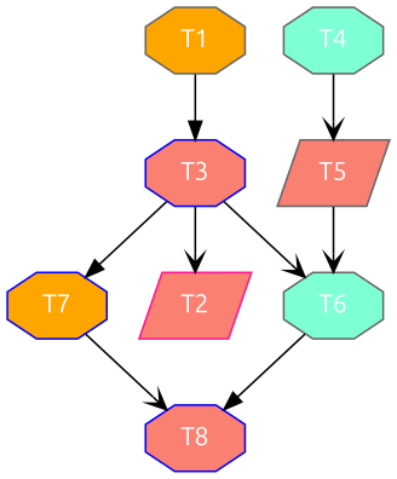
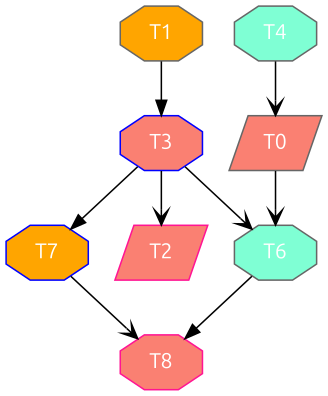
  digraph {
    fontname=Ubuntu
    node [color=gray40 fillcolor=salmon fontcolor=white fontname=Ubuntu shape=octagon style=filled]
    edge [arrowhead=vee fontname=Ubuntu]
    n1 [fillcolor=orange label=T1]
    n2 [color=blue label=T3]
    n3 [color=blue fillcolor=orange label=T7]
    n4 [fillcolor=aquamarine label=T6]
    n5 [color=deeppink label=T2 shape=parallelogram]
-   n6 [color=blue label=T8]
+   n6 [color=deeppink label=T8]
    n7 [fillcolor=aquamarine label=T4]
-   n8 [label=T5 shape=parallelogram]
+   n8 [label=T0 shape=parallelogram]
    n1 -> n2 [arrowhead=normal]
    n2 -> n3 [arrowhead=normal]
    n2 -> n4
    n2 -> n5
    n3 -> n6
    n4 -> n6 [arrowhead=normal]
    n7 -> n8
    n8 -> n4
  }
